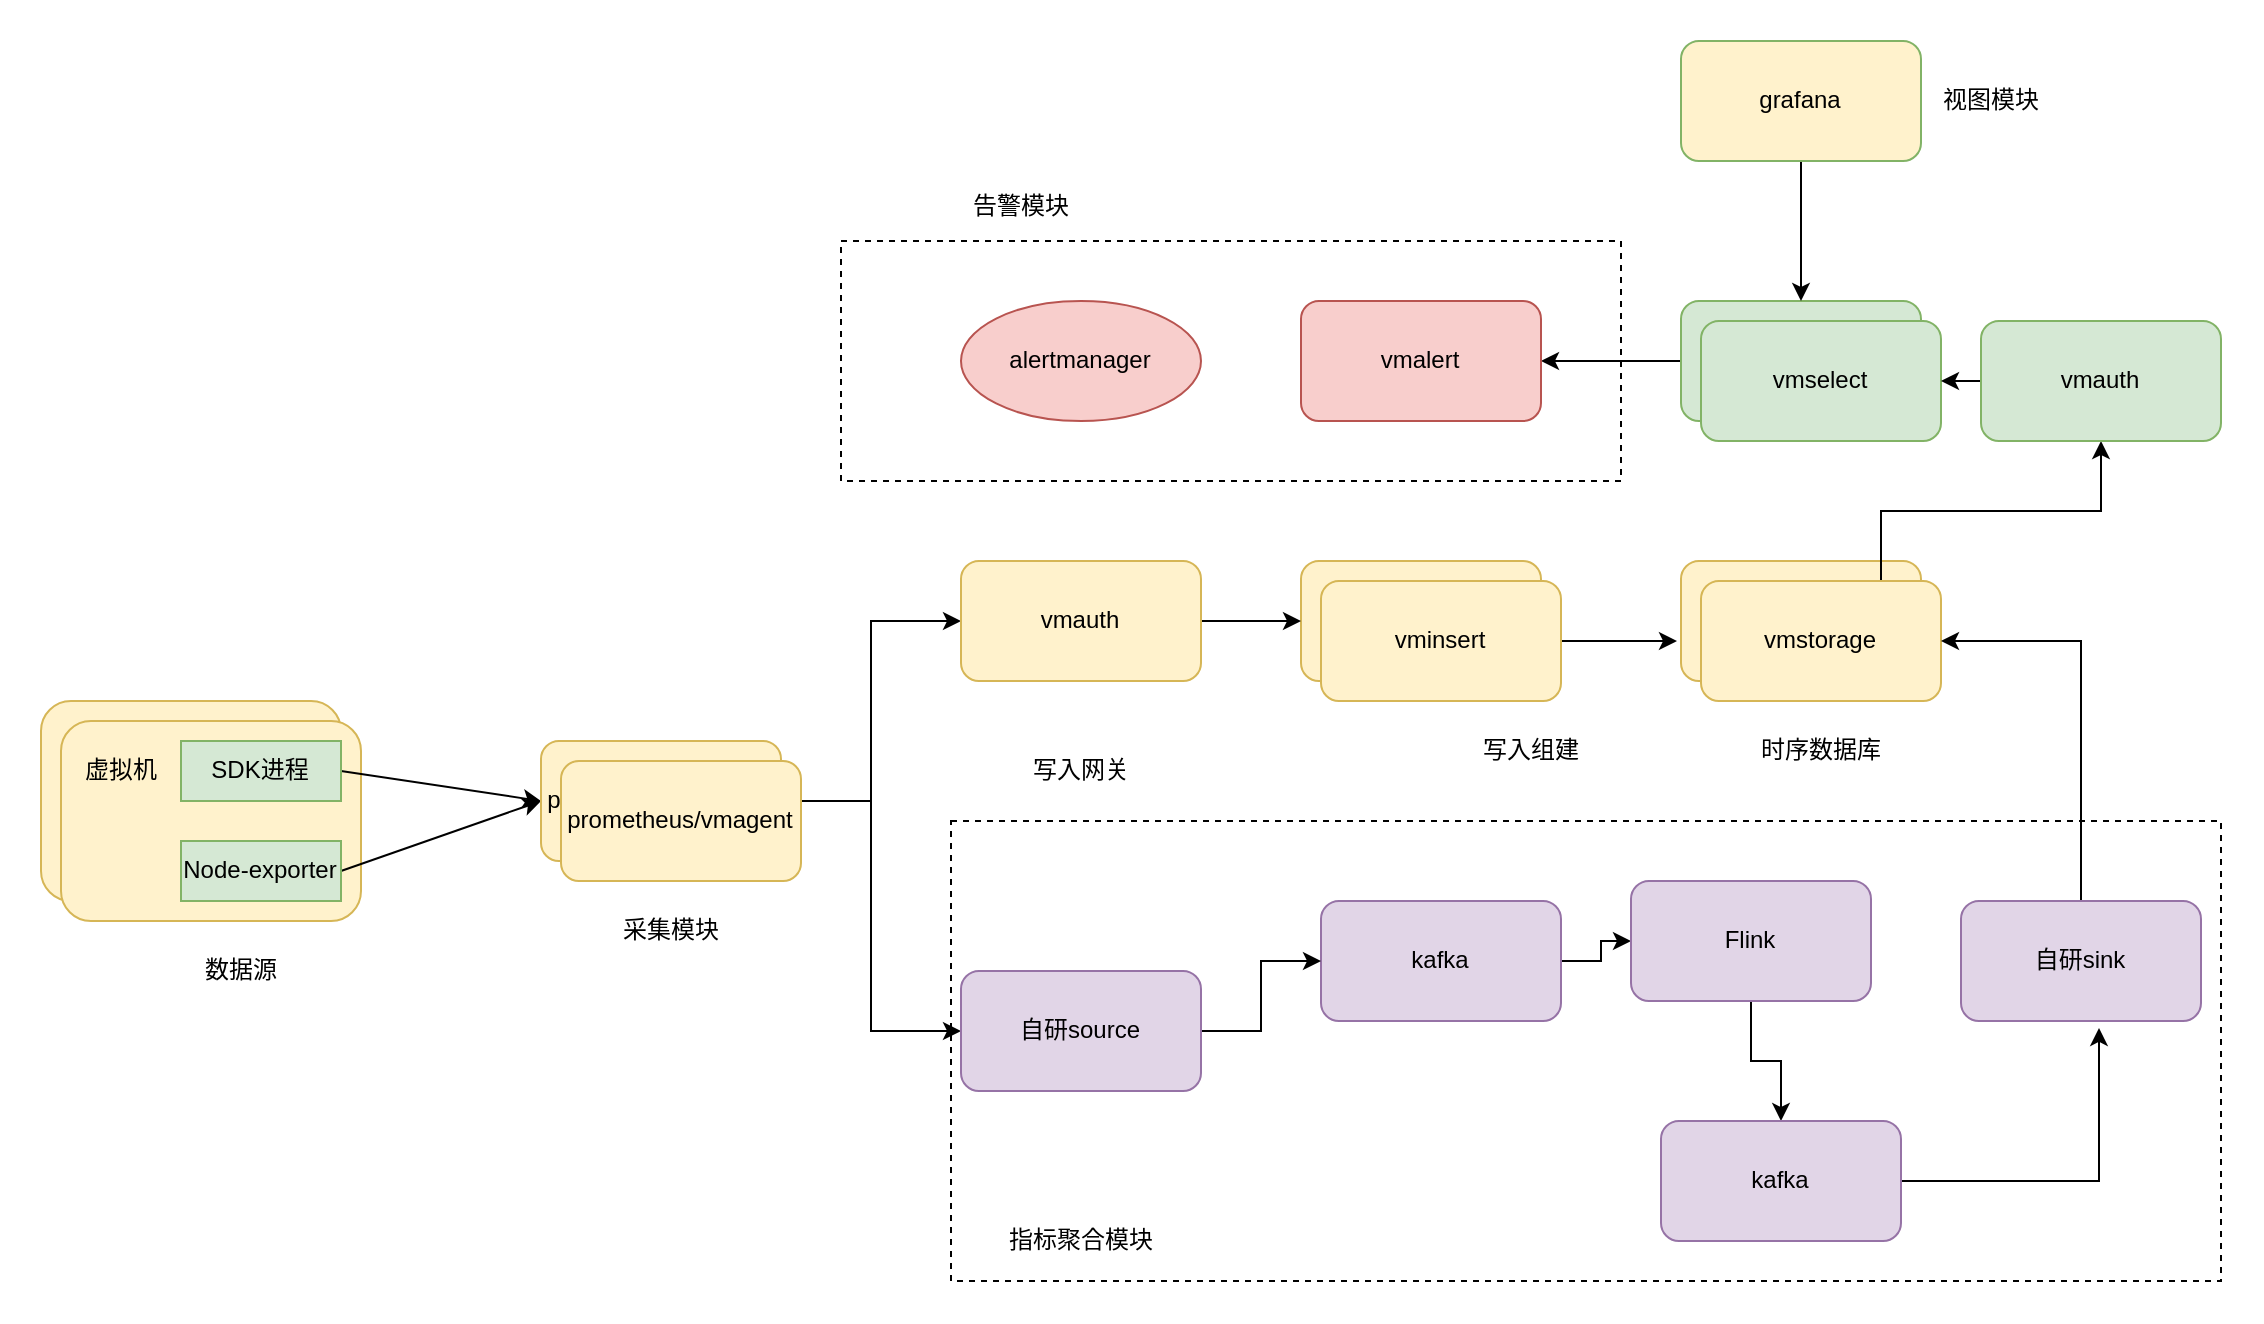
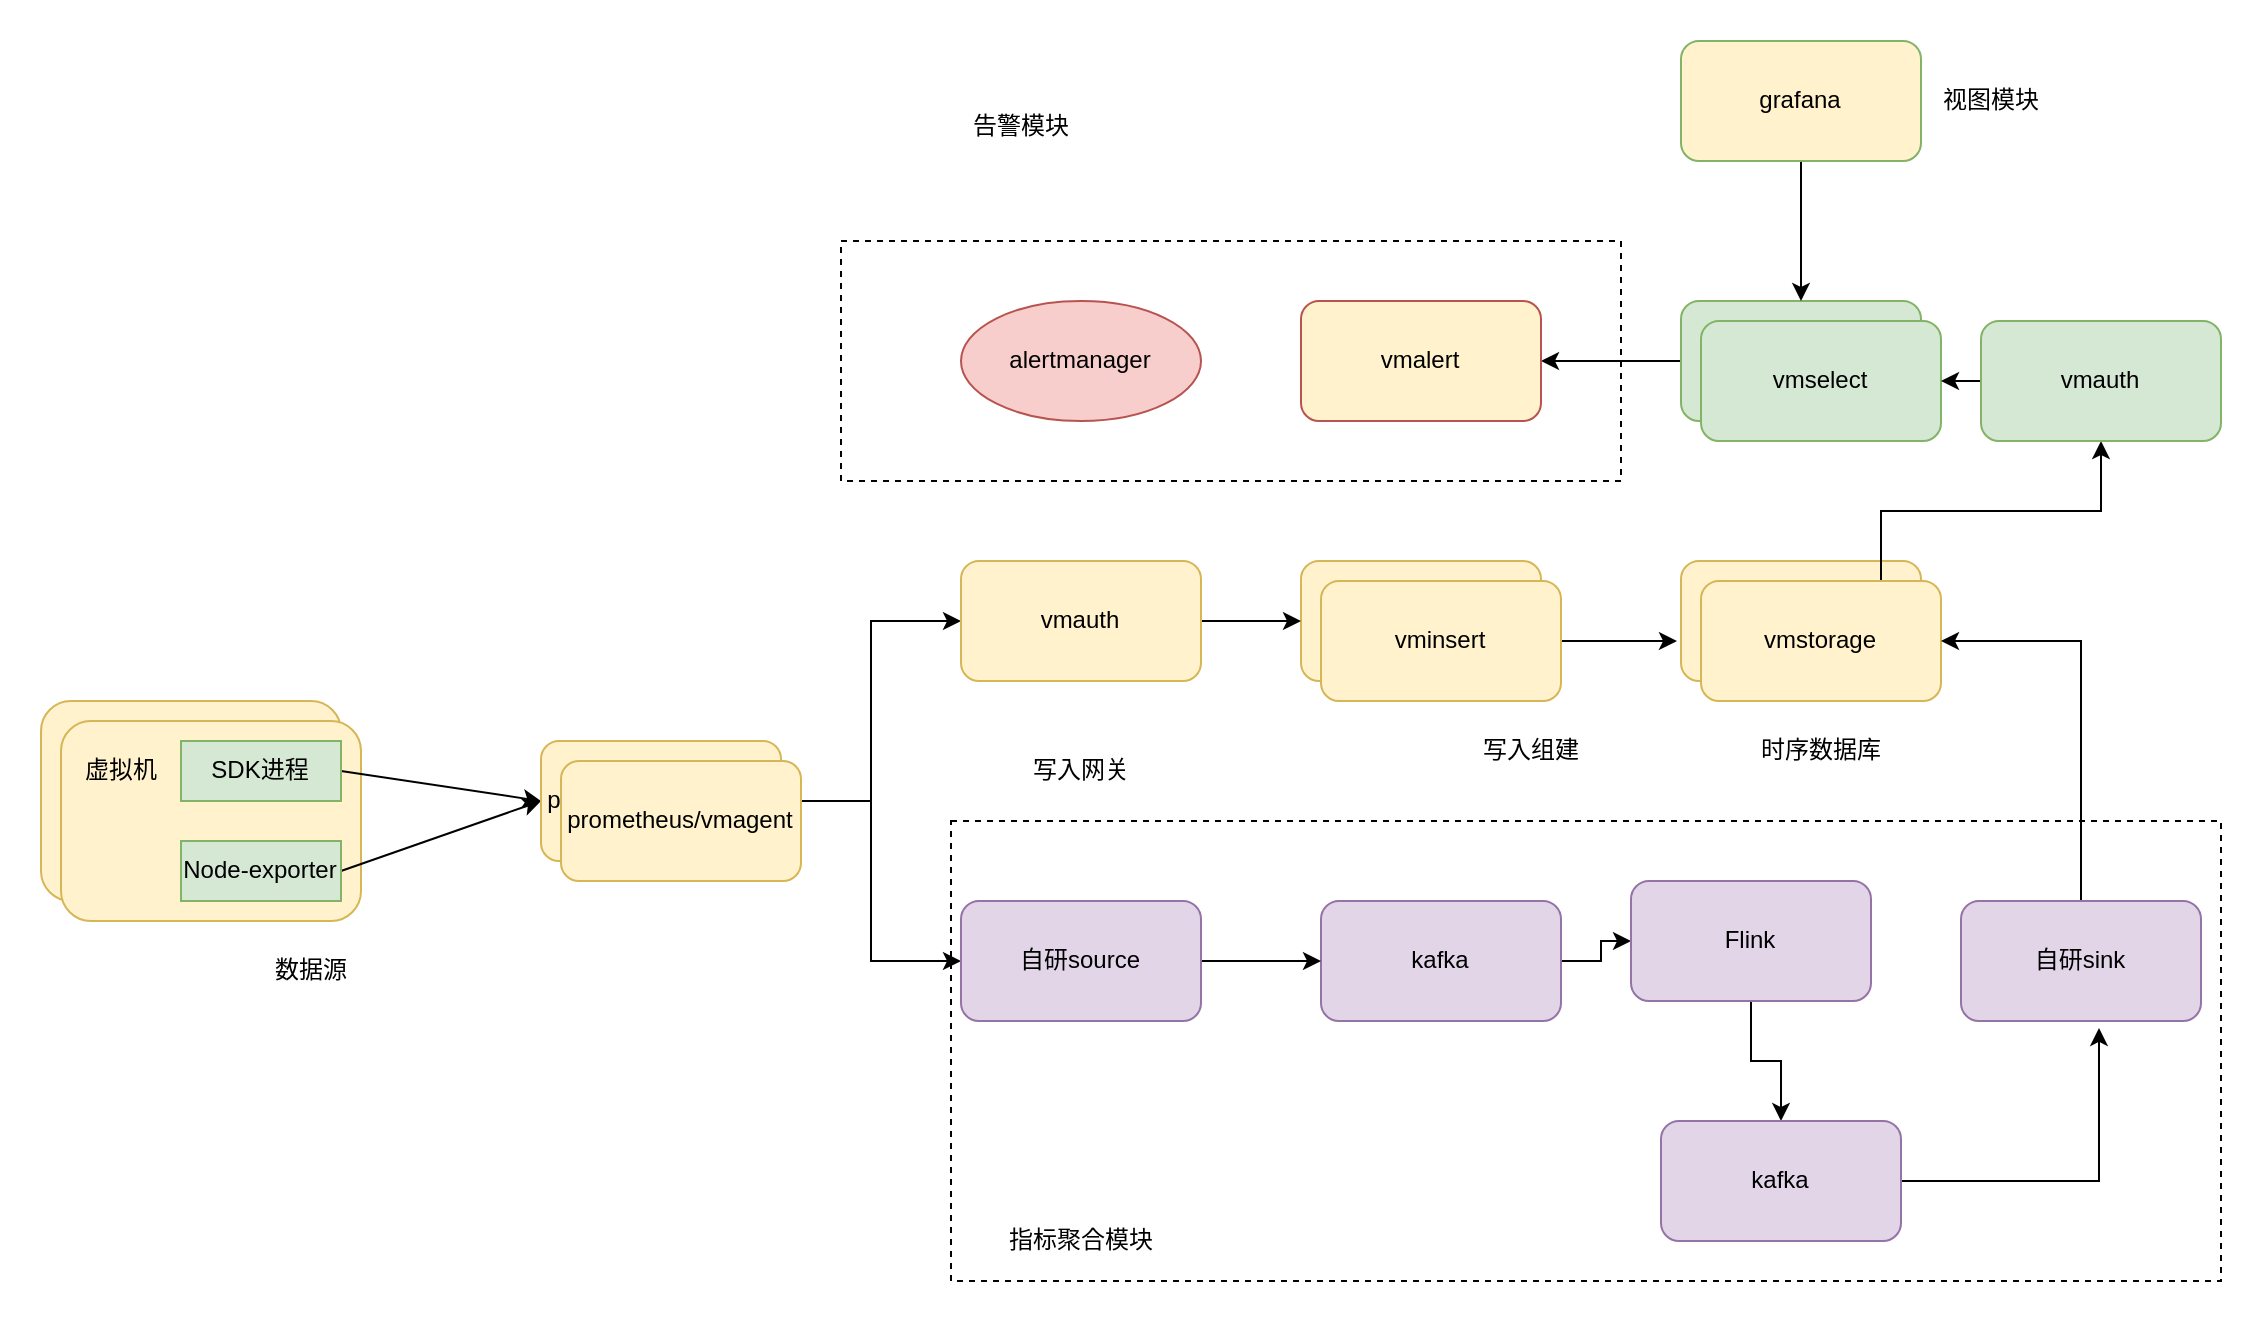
  <mxCell id="0" />
  <mxCell id="1" parent="0" />
  <mxCell id="2" value="" style="rounded=0;whiteSpace=wrap;html=1;dashed=1;" vertex="1" parent="1"><mxGeometry x="475" y="410" width="635" height="230" as="geometry" /></mxCell>
  <mxCell id="3" value="" style="rounded=0;whiteSpace=wrap;html=1;dashed=1;" vertex="1" parent="1"><mxGeometry x="420" y="120" width="390" height="120" as="geometry" /></mxCell>
  <mxCell id="4" value="" style="rounded=1;whiteSpace=wrap;html=1;fillColor=#fff2cc;strokeColor=#d6b656;" vertex="1" parent="1"><mxGeometry x="20" y="350" width="150" height="100" as="geometry" /></mxCell>
  <mxCell id="5" value="SDK进程" style="rounded=0;whiteSpace=wrap;html=1;fillColor=#d5e8d4;strokeColor=#82b366;" vertex="1" parent="1"><mxGeometry x="80" y="360" width="80" height="30" as="geometry" /></mxCell>
  <mxCell id="6" value="Node-exporter" style="rounded=0;whiteSpace=wrap;html=1;fillColor=#d5e8d4;strokeColor=#82b366;" vertex="1" parent="1"><mxGeometry x="80" y="410" width="80" height="30" as="geometry" /></mxCell>
  <mxCell id="7" value="虚拟机" style="text;html=1;align=center;verticalAlign=middle;resizable=0;points=[];autosize=1;strokeColor=none;fillColor=none;" vertex="1" parent="1"><mxGeometry x="20" y="360" width="60" height="30" as="geometry" /></mxCell>
  <mxCell id="8" value="" style="rounded=1;whiteSpace=wrap;html=1;fillColor=#fff2cc;strokeColor=#d6b656;" vertex="1" parent="1"><mxGeometry x="30" y="360" width="150" height="100" as="geometry" /></mxCell>
  <mxCell id="9" style="rounded=0;orthogonalLoop=1;jettySize=auto;html=1;exitX=1;exitY=0.5;exitDx=0;exitDy=0;entryX=0;entryY=0.5;entryDx=0;entryDy=0;" edge="1" parent="1" source="10" target="16"><mxGeometry relative="1" as="geometry" /></mxCell>
  <mxCell id="10" value="SDK进程" style="rounded=0;whiteSpace=wrap;html=1;fillColor=#d5e8d4;strokeColor=#82b366;" vertex="1" parent="1"><mxGeometry x="90" y="370" width="80" height="30" as="geometry" /></mxCell>
  <mxCell id="11" style="rounded=0;orthogonalLoop=1;jettySize=auto;html=1;exitX=1;exitY=0.5;exitDx=0;exitDy=0;" edge="1" parent="1" source="12"><mxGeometry relative="1" as="geometry"><mxPoint x="270" y="400" as="targetPoint" /></mxGeometry></mxCell>
  <mxCell id="12" value="Node-exporter" style="rounded=0;whiteSpace=wrap;html=1;fillColor=#d5e8d4;strokeColor=#82b366;" vertex="1" parent="1"><mxGeometry x="90" y="420" width="80" height="30" as="geometry" /></mxCell>
  <mxCell id="13" value="虚拟机" style="text;html=1;align=center;verticalAlign=middle;resizable=0;points=[];autosize=1;strokeColor=none;fillColor=none;" vertex="1" parent="1"><mxGeometry x="30" y="370" width="60" height="30" as="geometry" /></mxCell>
  <mxCell id="14" style="edgeStyle=orthogonalEdgeStyle;rounded=0;orthogonalLoop=1;jettySize=auto;html=1;exitX=1;exitY=0.5;exitDx=0;exitDy=0;entryX=0;entryY=0.5;entryDx=0;entryDy=0;" edge="1" parent="1" source="16" target="19"><mxGeometry relative="1" as="geometry" /></mxCell>
  <mxCell id="15" style="edgeStyle=orthogonalEdgeStyle;rounded=0;orthogonalLoop=1;jettySize=auto;html=1;exitX=1;exitY=0.5;exitDx=0;exitDy=0;entryX=0;entryY=0.5;entryDx=0;entryDy=0;" edge="1" parent="1" source="16" target="23"><mxGeometry relative="1" as="geometry" /></mxCell>
  <mxCell id="16" value="prometheus/vmagent" style="rounded=1;whiteSpace=wrap;html=1;fillColor=#fff2cc;strokeColor=#d6b656;" vertex="1" parent="1"><mxGeometry x="270" y="370" width="120" height="60" as="geometry" /></mxCell>
  <mxCell id="17" value="vminsert" style="rounded=1;whiteSpace=wrap;html=1;fillColor=#fff2cc;strokeColor=#d6b656;" vertex="1" parent="1"><mxGeometry x="650" y="280" width="120" height="60" as="geometry" /></mxCell>
  <mxCell id="18" style="edgeStyle=orthogonalEdgeStyle;rounded=0;orthogonalLoop=1;jettySize=auto;html=1;exitX=1;exitY=0.5;exitDx=0;exitDy=0;entryX=0;entryY=0.5;entryDx=0;entryDy=0;" edge="1" parent="1" source="19" target="17"><mxGeometry relative="1" as="geometry" /></mxCell>
  <mxCell id="19" value="vmauth" style="rounded=1;whiteSpace=wrap;html=1;fillColor=#fff2cc;strokeColor=#d6b656;" vertex="1" parent="1"><mxGeometry x="480" y="280" width="120" height="60" as="geometry" /></mxCell>
  <mxCell id="20" style="edgeStyle=orthogonalEdgeStyle;rounded=0;orthogonalLoop=1;jettySize=auto;html=1;exitX=1;exitY=0.5;exitDx=0;exitDy=0;" edge="1" parent="1" source="21" target="25"><mxGeometry relative="1" as="geometry" /></mxCell>
  <mxCell id="21" value="kafka" style="rounded=1;whiteSpace=wrap;html=1;fillColor=#e1d5e7;strokeColor=#9673a6;" vertex="1" parent="1"><mxGeometry x="660" y="450" width="120" height="60" as="geometry" /></mxCell>
  <mxCell id="22" style="edgeStyle=orthogonalEdgeStyle;rounded=0;orthogonalLoop=1;jettySize=auto;html=1;exitX=1;exitY=0.5;exitDx=0;exitDy=0;entryX=0;entryY=0.5;entryDx=0;entryDy=0;" edge="1" parent="1" source="23" target="21"><mxGeometry relative="1" as="geometry" /></mxCell>
- <mxCell id="23" value="自研source" style="rounded=1;whiteSpace=wrap;html=1;fillColor=#e1d5e7;strokeColor=#9673a6;" vertex="1" parent="1"><mxGeometry x="480" y="485" width="120" height="60" as="geometry" /></mxCell>
+ <mxCell id="23" value="自研source" style="rounded=1;whiteSpace=wrap;html=1;fillColor=#e1d5e7;strokeColor=#9673a6;" vertex="1" parent="1"><mxGeometry x="480" y="450" width="120" height="60" as="geometry" /></mxCell>
  <mxCell id="24" style="edgeStyle=orthogonalEdgeStyle;rounded=0;orthogonalLoop=1;jettySize=auto;html=1;exitX=0.5;exitY=1;exitDx=0;exitDy=0;" edge="1" parent="1" source="25" target="33"><mxGeometry relative="1" as="geometry" /></mxCell>
  <mxCell id="25" value="Flink" style="rounded=1;whiteSpace=wrap;html=1;fillColor=#e1d5e7;strokeColor=#9673a6;" vertex="1" parent="1"><mxGeometry x="815" y="440" width="120" height="60" as="geometry" /></mxCell>
  <mxCell id="26" value="prometheus/vmagent" style="rounded=1;whiteSpace=wrap;html=1;fillColor=#fff2cc;strokeColor=#d6b656;" vertex="1" parent="1"><mxGeometry x="280" y="380" width="120" height="60" as="geometry" /></mxCell>
  <mxCell id="27" style="edgeStyle=orthogonalEdgeStyle;rounded=0;orthogonalLoop=1;jettySize=auto;html=1;" edge="1" parent="1" source="28"><mxGeometry relative="1" as="geometry"><mxPoint x="788" y="320" as="sourcePoint" /><mxPoint x="838" y="320" as="targetPoint" /></mxGeometry></mxCell>
  <mxCell id="28" value="vminsert" style="rounded=1;whiteSpace=wrap;html=1;fillColor=#fff2cc;strokeColor=#d6b656;" vertex="1" parent="1"><mxGeometry x="660" y="290" width="120" height="60" as="geometry" /></mxCell>
  <mxCell id="29" value="vmstorage" style="rounded=1;whiteSpace=wrap;html=1;fillColor=#fff2cc;strokeColor=#d6b656;" vertex="1" parent="1"><mxGeometry x="840" y="280" width="120" height="60" as="geometry" /></mxCell>
  <mxCell id="30" style="edgeStyle=orthogonalEdgeStyle;rounded=0;orthogonalLoop=1;jettySize=auto;html=1;exitX=0.75;exitY=0;exitDx=0;exitDy=0;entryX=0.5;entryY=1;entryDx=0;entryDy=0;" edge="1" parent="1" source="31" target="52"><mxGeometry relative="1" as="geometry" /></mxCell>
  <mxCell id="31" value="vmstorage" style="rounded=1;whiteSpace=wrap;html=1;fillColor=#fff2cc;strokeColor=#d6b656;" vertex="1" parent="1"><mxGeometry x="850" y="290" width="120" height="60" as="geometry" /></mxCell>
  <mxCell id="32" style="edgeStyle=orthogonalEdgeStyle;rounded=0;orthogonalLoop=1;jettySize=auto;html=1;exitX=1;exitY=0.5;exitDx=0;exitDy=0;entryX=0.575;entryY=1.058;entryDx=0;entryDy=0;entryPerimeter=0;" edge="1" parent="1" source="33" target="35"><mxGeometry relative="1" as="geometry" /></mxCell>
  <mxCell id="33" value="kafka" style="rounded=1;whiteSpace=wrap;html=1;fillColor=#e1d5e7;strokeColor=#9673a6;" vertex="1" parent="1"><mxGeometry x="830" y="560" width="120" height="60" as="geometry" /></mxCell>
  <mxCell id="34" style="edgeStyle=orthogonalEdgeStyle;rounded=0;orthogonalLoop=1;jettySize=auto;html=1;exitX=0.5;exitY=0;exitDx=0;exitDy=0;entryX=1;entryY=0.5;entryDx=0;entryDy=0;" edge="1" parent="1" source="35" target="31"><mxGeometry relative="1" as="geometry"><mxPoint x="990" y="350" as="targetPoint" /></mxGeometry></mxCell>
  <mxCell id="35" value="自研sink" style="rounded=1;whiteSpace=wrap;html=1;fillColor=#e1d5e7;strokeColor=#9673a6;" vertex="1" parent="1"><mxGeometry x="980" y="450" width="120" height="60" as="geometry" /></mxCell>
  <mxCell id="36" style="edgeStyle=orthogonalEdgeStyle;rounded=0;orthogonalLoop=1;jettySize=auto;html=1;exitX=0;exitY=0.5;exitDx=0;exitDy=0;entryX=1;entryY=0.5;entryDx=0;entryDy=0;" edge="1" parent="1" source="37" target="38"><mxGeometry relative="1" as="geometry" /></mxCell>
  <mxCell id="37" value="vmselect" style="rounded=1;whiteSpace=wrap;html=1;fillColor=#d5e8d4;strokeColor=#82b366;" vertex="1" parent="1"><mxGeometry x="840" y="150" width="120" height="60" as="geometry" /></mxCell>
- <mxCell id="38" value="vmalert" style="rounded=1;whiteSpace=wrap;html=1;fillColor=#f8cecc;strokeColor=#b85450;" vertex="1" parent="1"><mxGeometry x="650" y="150" width="120" height="60" as="geometry" /></mxCell>
+ <mxCell id="38" value="vmalert" style="rounded=1;whiteSpace=wrap;html=1;fillColor=#fff2cc;strokeColor=#b85450;" vertex="1" parent="1"><mxGeometry x="650" y="150" width="120" height="60" as="geometry" /></mxCell>
  <mxCell id="39" value="alertmanager" style="ellipse;whiteSpace=wrap;html=1;fillColor=#f8cecc;strokeColor=#b85450;" vertex="1" parent="1"><mxGeometry x="480" y="150" width="120" height="60" as="geometry" /></mxCell>
  <mxCell id="40" style="edgeStyle=orthogonalEdgeStyle;rounded=0;orthogonalLoop=1;jettySize=auto;html=1;exitX=0.5;exitY=1;exitDx=0;exitDy=0;entryX=0.5;entryY=0;entryDx=0;entryDy=0;" edge="1" parent="1" source="41" target="37"><mxGeometry relative="1" as="geometry" /></mxCell>
  <mxCell id="41" value="grafana" style="rounded=1;whiteSpace=wrap;html=1;fillColor=#fff2cc;strokeColor=#82b366;" vertex="1" parent="1"><mxGeometry x="840" y="20" width="120" height="60" as="geometry" /></mxCell>
  <mxCell id="42" value="vmselect" style="rounded=1;whiteSpace=wrap;html=1;fillColor=#d5e8d4;strokeColor=#82b366;" vertex="1" parent="1"><mxGeometry x="850" y="160" width="120" height="60" as="geometry" /></mxCell>
  <mxCell id="43" value="写入组建" style="text;html=1;align=center;verticalAlign=middle;resizable=0;points=[];autosize=1;strokeColor=none;fillColor=none;" vertex="1" parent="1"><mxGeometry x="730" y="360" width="70" height="30" as="geometry" /></mxCell>
- <mxCell id="44" value="告警模块" style="text;html=1;align=center;verticalAlign=middle;resizable=0;points=[];autosize=1;strokeColor=none;fillColor=none;" vertex="1" parent="1"><mxGeometry x="475" y="88" width="70" height="30" as="geometry" /></mxCell>
- <mxCell id="45" value="采集模块" style="text;html=1;align=center;verticalAlign=middle;resizable=0;points=[];autosize=1;strokeColor=none;fillColor=none;" vertex="1" parent="1"><mxGeometry x="300" y="450" width="70" height="30" as="geometry" /></mxCell>
+ <mxCell id="44" value="告警模块" style="text;html=1;align=center;verticalAlign=middle;resizable=0;points=[];autosize=1;strokeColor=none;fillColor=none;" vertex="1" parent="1"><mxGeometry x="475" y="48" width="70" height="30" as="geometry" /></mxCell>
  <mxCell id="46" value="指标聚合模块" style="text;html=1;align=center;verticalAlign=middle;resizable=0;points=[];autosize=1;strokeColor=none;fillColor=none;" vertex="1" parent="1"><mxGeometry x="490" y="605" width="100" height="30" as="geometry" /></mxCell>
  <mxCell id="47" value="视图模块" style="text;html=1;align=center;verticalAlign=middle;resizable=0;points=[];autosize=1;strokeColor=none;fillColor=none;" vertex="1" parent="1"><mxGeometry x="960" y="35" width="70" height="30" as="geometry" /></mxCell>
- <mxCell id="48" value="数据源" style="text;html=1;align=center;verticalAlign=middle;resizable=0;points=[];autosize=1;strokeColor=none;fillColor=none;" vertex="1" parent="1"><mxGeometry x="90" y="470" width="60" height="30" as="geometry" /></mxCell>
+ <mxCell id="48" value="数据源" style="text;html=1;align=center;verticalAlign=middle;resizable=0;points=[];autosize=1;strokeColor=none;fillColor=none;" vertex="1" parent="1"><mxGeometry x="125" y="470" width="60" height="30" as="geometry" /></mxCell>
  <mxCell id="49" value="时序数据库" style="text;html=1;align=center;verticalAlign=middle;resizable=0;points=[];autosize=1;strokeColor=none;fillColor=none;" vertex="1" parent="1"><mxGeometry x="870" y="360" width="80" height="30" as="geometry" /></mxCell>
  <mxCell id="50" value="写入网关" style="text;html=1;align=center;verticalAlign=middle;resizable=0;points=[];autosize=1;strokeColor=none;fillColor=none;" vertex="1" parent="1"><mxGeometry x="505" y="370" width="70" height="30" as="geometry" /></mxCell>
  <mxCell id="51" style="edgeStyle=orthogonalEdgeStyle;rounded=0;orthogonalLoop=1;jettySize=auto;html=1;exitX=0;exitY=0.5;exitDx=0;exitDy=0;entryX=1;entryY=0.5;entryDx=0;entryDy=0;" edge="1" parent="1" source="52" target="42"><mxGeometry relative="1" as="geometry" /></mxCell>
  <mxCell id="52" value="vmauth" style="rounded=1;whiteSpace=wrap;html=1;fillColor=#d5e8d4;strokeColor=#82b366;" vertex="1" parent="1"><mxGeometry x="990" y="160" width="120" height="60" as="geometry" /></mxCell>
